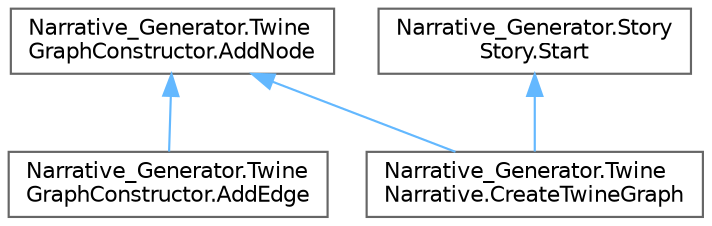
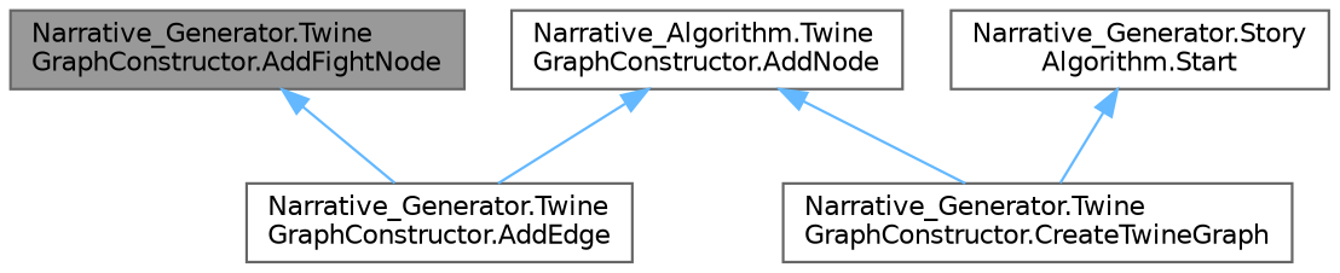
  digraph {
    rankdir=TB
    node [color=grey40 fillcolor=white fontname=Helvetica fontsize=10 shape=box style=filled]
    edge [color=steelblue1 dir=back fontname=Helvetica fontsize=10 labelfontname=Helvetica labelfontsize=10 style=solid]
+   n1 [color=gray40 fillcolor=grey60 fontcolor=black height=0.2 label="Narrative_Generator.Twine\lGraphConstructor.AddFightNode" width=0.4]
    n2 [height=0.2 label="Narrative_Generator.Twine\lGraphConstructor.AddEdge" width=0.4]
-   n3 [height=0.2 label="Narrative_Generator.Twine\lGraphConstructor.AddNode" width=0.4]
-   n4 [height=0.2 label="Narrative_Generator.Twine\lNarrative.CreateTwineGraph" width=0.4]
-   n5 [height=0.2 label="Narrative_Generator.Story\lStory.Start" width=0.4]
+   n3 [height=0.2 label="Narrative_Algorithm.Twine\lGraphConstructor.AddNode" width=0.4]
+   n4 [height=0.2 label="Narrative_Generator.Twine\lGraphConstructor.CreateTwineGraph" width=0.4]
+   n5 [height=0.2 label="Narrative_Generator.Story\lAlgorithm.Start" width=0.4]
+   n1 -> n2
    n3 -> n2
    n3 -> n4
    n5 -> n4
  }
